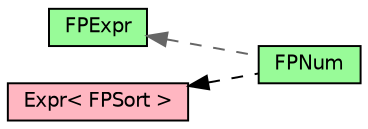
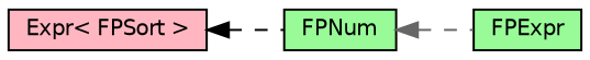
  digraph {
    rankdir=LR
    node [color=black fillcolor=palegreen fontname=Helvetica fontsize=10 shape=record style=filled]
    edge [dir=back fontname=Helvetica fontsize=10 labelfontname=Helvetica labelfontsize=10 style=dashed]
    n1 [fontcolor=black height=0.2 label=FPNum width=0.4]
    n2 [height=0.2 label=FPExpr width=0.4]
    n3 [fillcolor=lightpink height=0.2 label="Expr\< FPSort \>" width=0.4]
-   n2 -> n1 [color=gray40]
+   n1 -> n2 [color=gray40]
    n3 -> n1 [color=black]
  }
